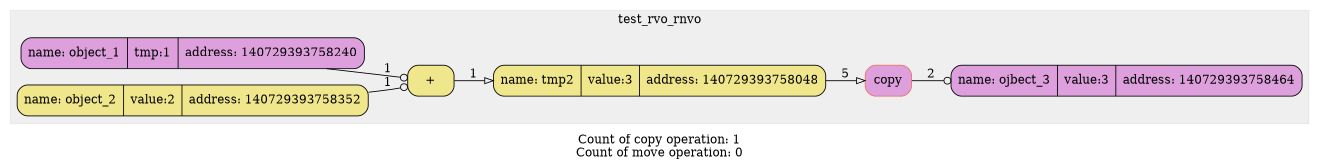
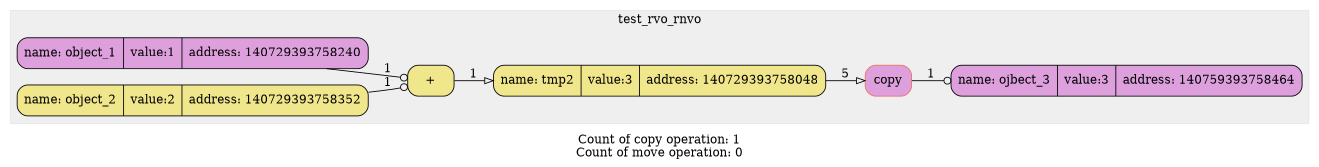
  digraph {
    label="Count of copy operation: 1\nCount of move operation: 0"
    rankdir=LR
    trankdir=HR
    node [fillcolor=plum shape=Mrecord style=filled]
    edge [arrowhead=odot]
-   n1 [label="{ {name: object_1} | {tmp:1} | {address: 140729393758240}} "]
+   n1 [label="{ {name: object_1} | {value:1} | {address: 140729393758240}} "]
    n2 [fillcolor=khaki label="+"]
    n3 [fillcolor=khaki label="{ {name: object_2} | {value:2} | {address: 140729393758352}} "]
    n4 [fillcolor=khaki label="{ {name: tmp2} | {value:3} | {address: 140729393758048}} "]
    n5 [color="#EC7063" label=copy]
-   n6 [label="{ {name: ojbect_3} | {value:3} | {address: 140729393758464}} "]
+   n6 [label="{ {name: ojbect_3} | {value:3} | {address: 140759393758464}} "]
    subgraph cluster_1 {
      color="#00000010"
      label=test_rvo_rnvo
      style=filled
      n1
      n2
      n3
      n4
      n5
      n6
    }
    n1 -> n2 [label=1]
    n2 -> n4 [arrowhead=onormal label=1]
    n3 -> n2 [label=1]
    n4 -> n5 [arrowhead=onormal label=5]
-   n5 -> n6 [label=2]
+   n5 -> n6 [label=1]
  }
